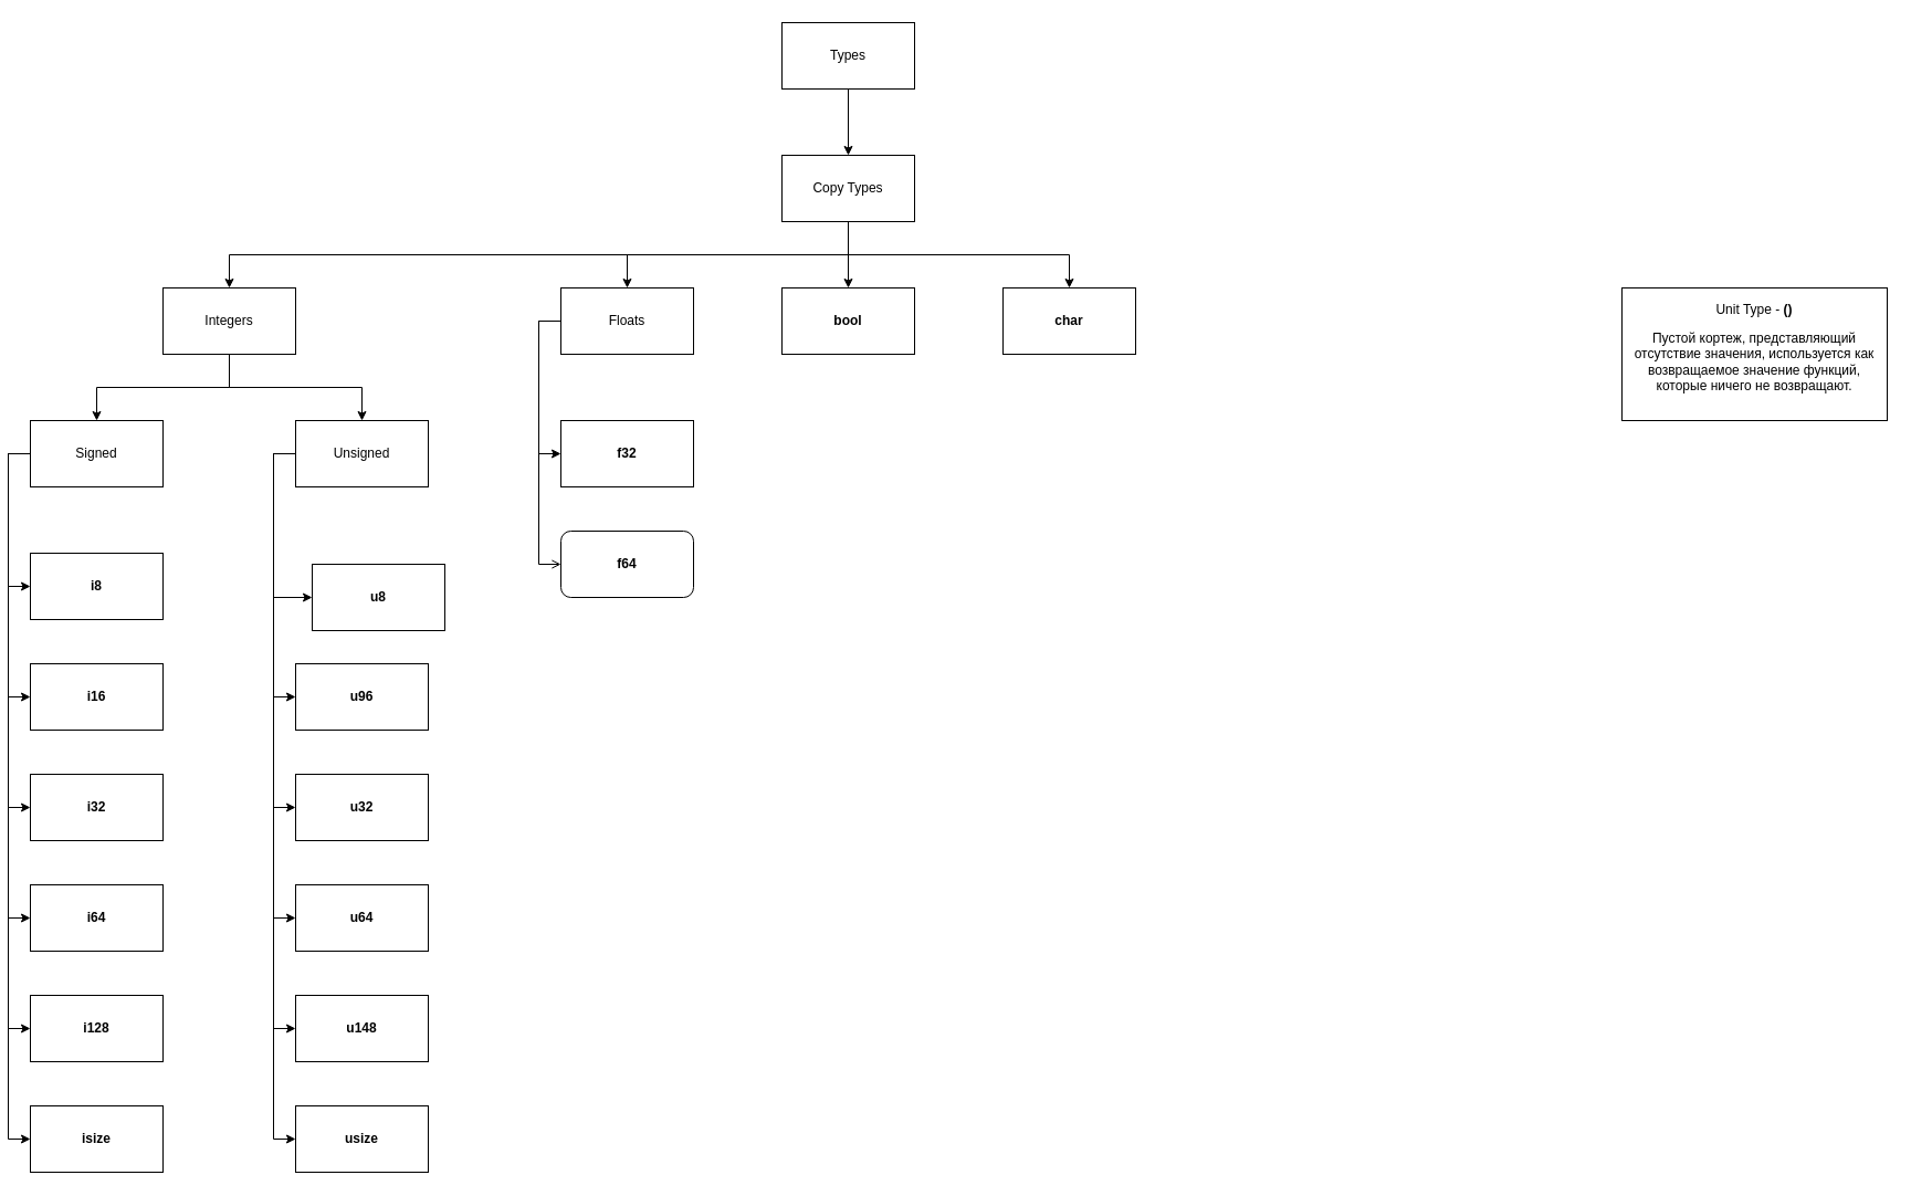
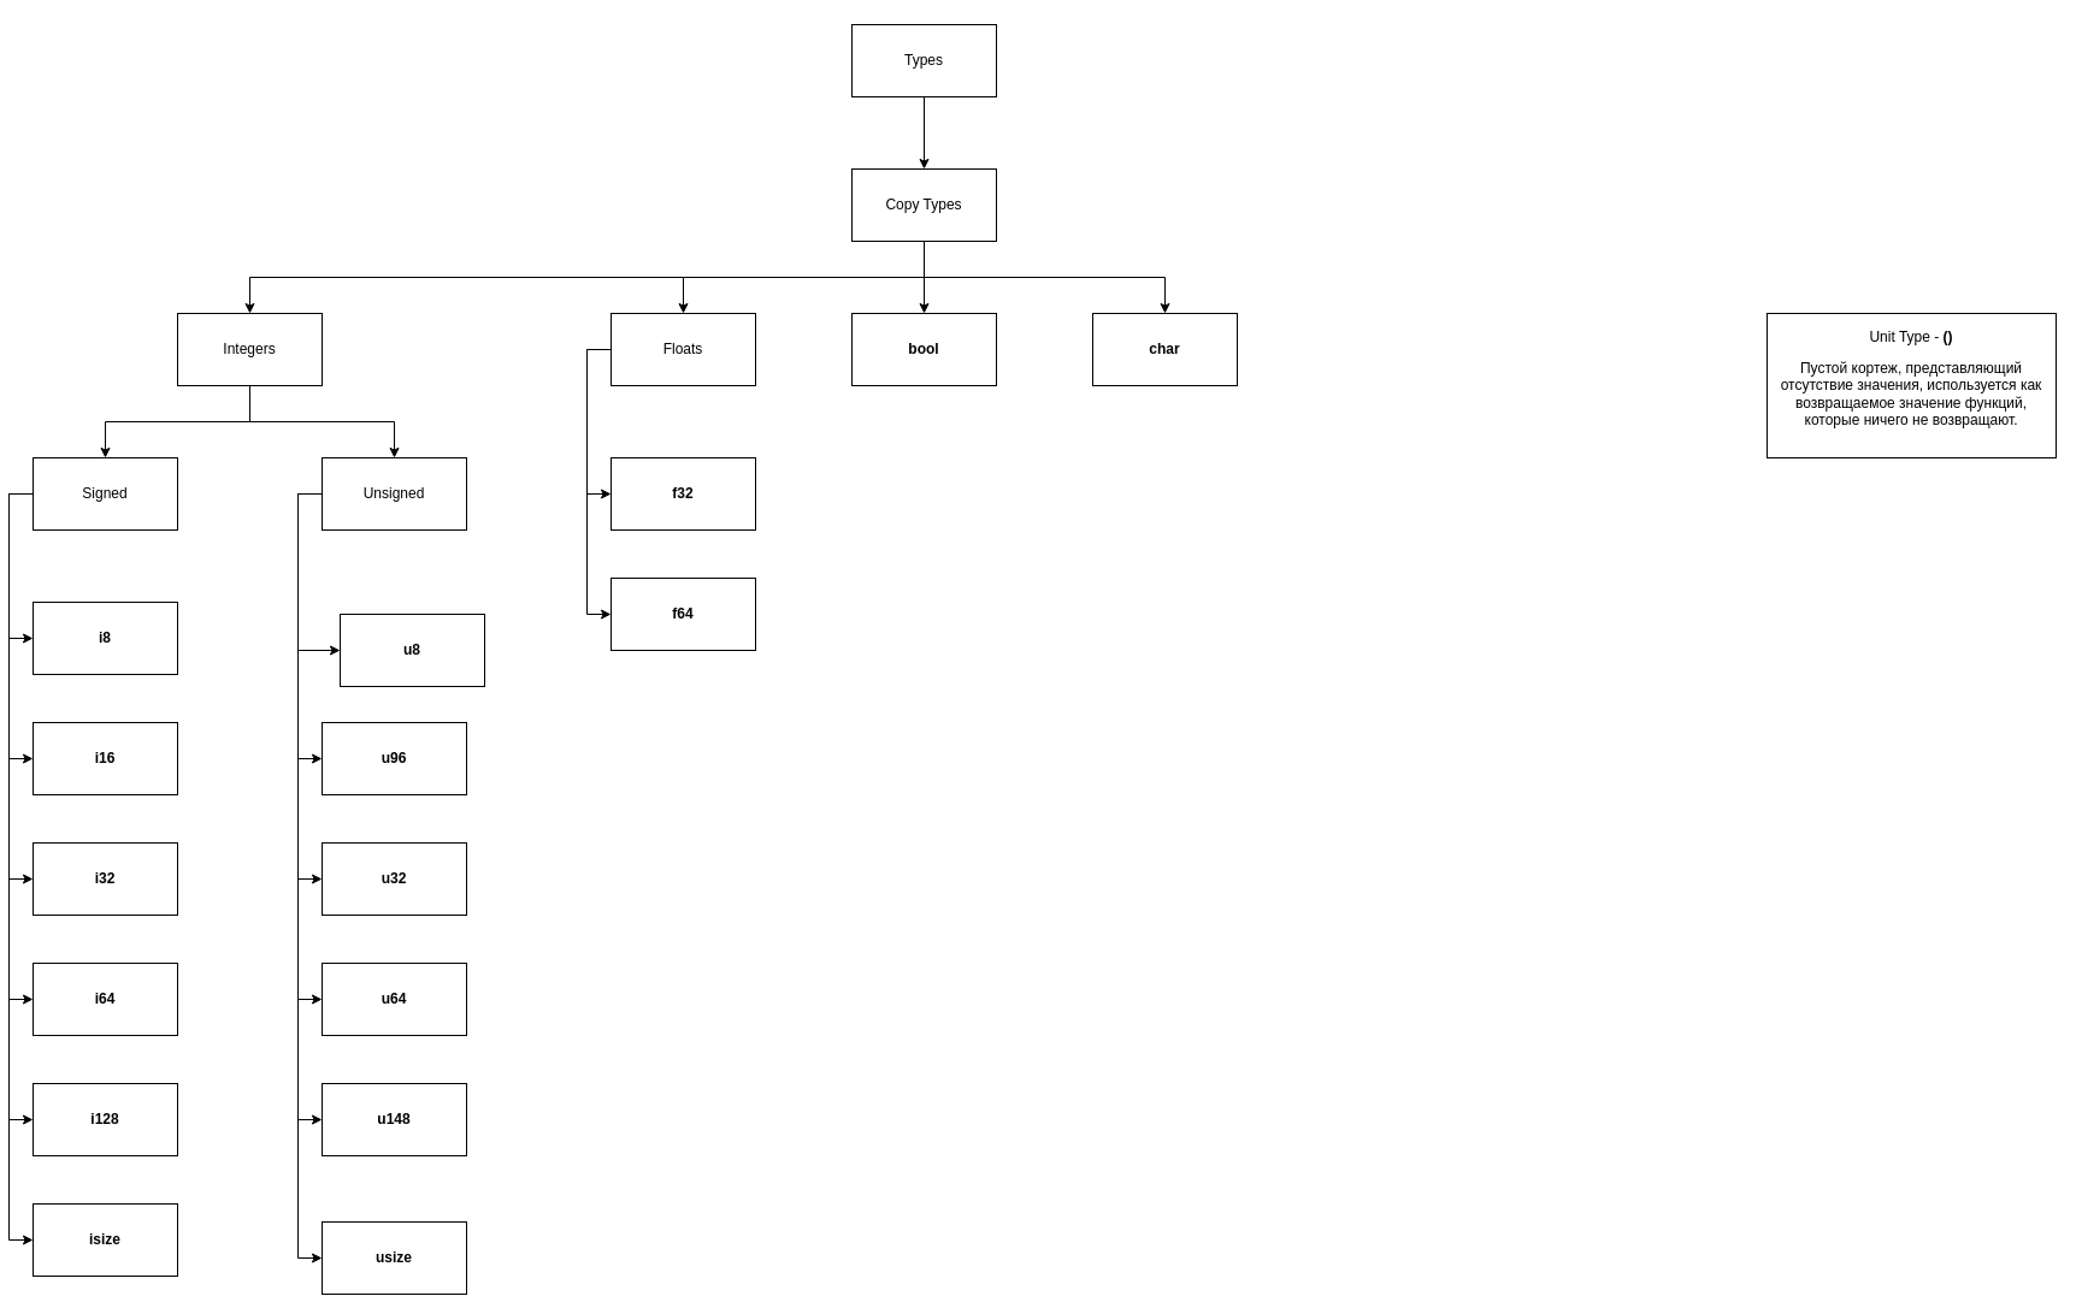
  <mxCell id="0" />
  <mxCell id="1" parent="0" />
  <mxCell id="2" style="edgeStyle=orthogonalEdgeStyle;rounded=0;orthogonalLoop=1;jettySize=auto;html=1;exitX=0.5;exitY=1;exitDx=0;exitDy=0;" edge="1" parent="1" source="3" target="39"><mxGeometry relative="1" as="geometry" /></mxCell>
  <mxCell id="3" value="Types" style="whiteSpace=wrap;html=1;" vertex="1" parent="1"><mxGeometry x="700" y="20" width="120" height="60" as="geometry" /></mxCell>
  <mxCell id="4" style="edgeStyle=orthogonalEdgeStyle;rounded=0;orthogonalLoop=1;jettySize=auto;html=1;exitX=0.5;exitY=1;exitDx=0;exitDy=0;" edge="1" parent="1" source="6" target="17"><mxGeometry relative="1" as="geometry" /></mxCell>
  <mxCell id="5" style="edgeStyle=orthogonalEdgeStyle;rounded=0;orthogonalLoop=1;jettySize=auto;html=1;exitX=0.5;exitY=1;exitDx=0;exitDy=0;" edge="1" parent="1" source="6" target="24"><mxGeometry relative="1" as="geometry" /></mxCell>
  <mxCell id="6" value="Integers" style="whiteSpace=wrap;html=1;" vertex="1" parent="1"><mxGeometry x="140" y="260" width="120" height="60" as="geometry" /></mxCell>
  <mxCell id="7" style="edgeStyle=orthogonalEdgeStyle;rounded=0;orthogonalLoop=1;jettySize=auto;html=1;exitX=0;exitY=0.5;exitDx=0;exitDy=0;entryX=0;entryY=0.5;entryDx=0;entryDy=0;" edge="1" parent="1" source="9" target="42"><mxGeometry relative="1" as="geometry" /></mxCell>
- <mxCell id="8" style="edgeStyle=orthogonalEdgeStyle;rounded=0;orthogonalLoop=1;jettySize=auto;html=1;exitX=0;exitY=0.5;exitDx=0;exitDy=0;entryX=0;entryY=0.5;entryDx=0;entryDy=0;endArrow=open;" edge="1" parent="1" source="9" target="43"><mxGeometry relative="1" as="geometry" /></mxCell>
+ <mxCell id="8" style="edgeStyle=orthogonalEdgeStyle;rounded=0;orthogonalLoop=1;jettySize=auto;html=1;exitX=0;exitY=0.5;exitDx=0;exitDy=0;entryX=0;entryY=0.5;entryDx=0;entryDy=0;" edge="1" parent="1" source="9" target="43"><mxGeometry relative="1" as="geometry" /></mxCell>
  <mxCell id="9" value="Floats" style="whiteSpace=wrap;html=1;" vertex="1" parent="1"><mxGeometry x="500" y="260" width="120" height="60" as="geometry" /></mxCell>
  <mxCell id="10" value="&lt;b&gt;bool&lt;/b&gt;" style="whiteSpace=wrap;html=1;" vertex="1" parent="1"><mxGeometry x="700" y="260" width="120" height="60" as="geometry" /></mxCell>
  <mxCell id="11" style="edgeStyle=orthogonalEdgeStyle;rounded=0;orthogonalLoop=1;jettySize=auto;html=1;exitX=0;exitY=0.5;exitDx=0;exitDy=0;entryX=0;entryY=0.5;entryDx=0;entryDy=0;" edge="1" parent="1" source="17" target="25"><mxGeometry relative="1" as="geometry" /></mxCell>
  <mxCell id="12" style="edgeStyle=orthogonalEdgeStyle;rounded=0;orthogonalLoop=1;jettySize=auto;html=1;exitX=0;exitY=0.5;exitDx=0;exitDy=0;entryX=0;entryY=0.5;entryDx=0;entryDy=0;" edge="1" parent="1" source="17" target="26"><mxGeometry relative="1" as="geometry" /></mxCell>
  <mxCell id="13" style="edgeStyle=orthogonalEdgeStyle;rounded=0;orthogonalLoop=1;jettySize=auto;html=1;exitX=0;exitY=0.5;exitDx=0;exitDy=0;entryX=0;entryY=0.5;entryDx=0;entryDy=0;" edge="1" parent="1" source="17" target="27"><mxGeometry relative="1" as="geometry" /></mxCell>
  <mxCell id="14" style="edgeStyle=orthogonalEdgeStyle;rounded=0;orthogonalLoop=1;jettySize=auto;html=1;exitX=0;exitY=0.5;exitDx=0;exitDy=0;entryX=0;entryY=0.5;entryDx=0;entryDy=0;" edge="1" parent="1" source="17" target="28"><mxGeometry relative="1" as="geometry" /></mxCell>
  <mxCell id="15" style="edgeStyle=orthogonalEdgeStyle;rounded=0;orthogonalLoop=1;jettySize=auto;html=1;exitX=0;exitY=0.5;exitDx=0;exitDy=0;entryX=0;entryY=0.5;entryDx=0;entryDy=0;" edge="1" parent="1" source="17" target="29"><mxGeometry relative="1" as="geometry" /></mxCell>
  <mxCell id="16" style="edgeStyle=orthogonalEdgeStyle;rounded=0;orthogonalLoop=1;jettySize=auto;html=1;exitX=0;exitY=0.5;exitDx=0;exitDy=0;entryX=0;entryY=0.5;entryDx=0;entryDy=0;" edge="1" parent="1" source="17" target="40"><mxGeometry relative="1" as="geometry" /></mxCell>
  <mxCell id="17" value="Signed" style="whiteSpace=wrap;html=1;" vertex="1" parent="1"><mxGeometry x="20" y="380" width="120" height="60" as="geometry" /></mxCell>
  <mxCell id="18" style="edgeStyle=orthogonalEdgeStyle;rounded=0;orthogonalLoop=1;jettySize=auto;html=1;exitX=0;exitY=0.5;exitDx=0;exitDy=0;entryX=0;entryY=0.5;entryDx=0;entryDy=0;" edge="1" parent="1" source="24" target="30"><mxGeometry relative="1" as="geometry" /></mxCell>
  <mxCell id="19" style="edgeStyle=orthogonalEdgeStyle;rounded=0;orthogonalLoop=1;jettySize=auto;html=1;exitX=0;exitY=0.5;exitDx=0;exitDy=0;entryX=0;entryY=0.5;entryDx=0;entryDy=0;" edge="1" parent="1" source="24" target="31"><mxGeometry relative="1" as="geometry" /></mxCell>
  <mxCell id="20" style="edgeStyle=orthogonalEdgeStyle;rounded=0;orthogonalLoop=1;jettySize=auto;html=1;exitX=0;exitY=0.5;exitDx=0;exitDy=0;entryX=0;entryY=0.5;entryDx=0;entryDy=0;" edge="1" parent="1" source="24" target="32"><mxGeometry relative="1" as="geometry" /></mxCell>
  <mxCell id="21" style="edgeStyle=orthogonalEdgeStyle;rounded=0;orthogonalLoop=1;jettySize=auto;html=1;exitX=0;exitY=0.5;exitDx=0;exitDy=0;entryX=0;entryY=0.5;entryDx=0;entryDy=0;" edge="1" parent="1" source="24" target="33"><mxGeometry relative="1" as="geometry" /></mxCell>
  <mxCell id="22" style="edgeStyle=orthogonalEdgeStyle;rounded=0;orthogonalLoop=1;jettySize=auto;html=1;exitX=0;exitY=0.5;exitDx=0;exitDy=0;entryX=0;entryY=0.5;entryDx=0;entryDy=0;" edge="1" parent="1" source="24" target="34"><mxGeometry relative="1" as="geometry" /></mxCell>
  <mxCell id="23" style="edgeStyle=orthogonalEdgeStyle;rounded=0;orthogonalLoop=1;jettySize=auto;html=1;exitX=0;exitY=0.5;exitDx=0;exitDy=0;entryX=0;entryY=0.5;entryDx=0;entryDy=0;" edge="1" parent="1" source="24" target="41"><mxGeometry relative="1" as="geometry" /></mxCell>
  <mxCell id="24" value="Unsigned" style="whiteSpace=wrap;html=1;" vertex="1" parent="1"><mxGeometry x="260" y="380" width="120" height="60" as="geometry" /></mxCell>
  <mxCell id="25" value="&lt;b&gt;i8&lt;/b&gt;" style="whiteSpace=wrap;html=1;" vertex="1" parent="1"><mxGeometry x="20" y="500" width="120" height="60" as="geometry" /></mxCell>
  <mxCell id="26" value="&lt;b&gt;i16&lt;/b&gt;" style="whiteSpace=wrap;html=1;" vertex="1" parent="1"><mxGeometry x="20" y="600" width="120" height="60" as="geometry" /></mxCell>
  <mxCell id="27" value="&lt;b&gt;i32&lt;/b&gt;" style="whiteSpace=wrap;html=1;" vertex="1" parent="1"><mxGeometry x="20" y="700" width="120" height="60" as="geometry" /></mxCell>
  <mxCell id="28" value="&lt;b&gt;i64&lt;/b&gt;" style="whiteSpace=wrap;html=1;" vertex="1" parent="1"><mxGeometry x="20" y="800" width="120" height="60" as="geometry" /></mxCell>
  <mxCell id="29" value="&lt;b&gt;i128&lt;/b&gt;" style="whiteSpace=wrap;html=1;" vertex="1" parent="1"><mxGeometry x="20" y="900" width="120" height="60" as="geometry" /></mxCell>
  <mxCell id="30" value="&lt;b&gt;u8&lt;/b&gt;" style="whiteSpace=wrap;html=1;" vertex="1" parent="1"><mxGeometry x="275" y="510" width="120" height="60" as="geometry" /></mxCell>
  <mxCell id="31" value="&lt;b&gt;u96&lt;/b&gt;" style="whiteSpace=wrap;html=1;" vertex="1" parent="1"><mxGeometry x="260" y="600" width="120" height="60" as="geometry" /></mxCell>
  <mxCell id="32" value="&lt;b&gt;u32&lt;/b&gt;" style="whiteSpace=wrap;html=1;" vertex="1" parent="1"><mxGeometry x="260" y="700" width="120" height="60" as="geometry" /></mxCell>
  <mxCell id="33" value="&lt;b&gt;u64&lt;/b&gt;" style="whiteSpace=wrap;html=1;" vertex="1" parent="1"><mxGeometry x="260" y="800" width="120" height="60" as="geometry" /></mxCell>
  <mxCell id="34" value="&lt;b&gt;u148&lt;/b&gt;" style="whiteSpace=wrap;html=1;" vertex="1" parent="1"><mxGeometry x="260" y="900" width="120" height="60" as="geometry" /></mxCell>
  <mxCell id="35" style="edgeStyle=orthogonalEdgeStyle;rounded=0;orthogonalLoop=1;jettySize=auto;html=1;exitX=0.5;exitY=1;exitDx=0;exitDy=0;entryX=0.5;entryY=0;entryDx=0;entryDy=0;" edge="1" parent="1" source="39" target="10"><mxGeometry relative="1" as="geometry" /></mxCell>
  <mxCell id="36" style="edgeStyle=orthogonalEdgeStyle;rounded=0;orthogonalLoop=1;jettySize=auto;html=1;exitX=0.5;exitY=1;exitDx=0;exitDy=0;" edge="1" parent="1" source="39" target="9"><mxGeometry relative="1" as="geometry" /></mxCell>
  <mxCell id="37" style="edgeStyle=orthogonalEdgeStyle;rounded=0;orthogonalLoop=1;jettySize=auto;html=1;exitX=0.5;exitY=1;exitDx=0;exitDy=0;" edge="1" parent="1" source="39" target="6"><mxGeometry relative="1" as="geometry" /></mxCell>
  <mxCell id="38" style="edgeStyle=orthogonalEdgeStyle;rounded=0;orthogonalLoop=1;jettySize=auto;html=1;exitX=0.5;exitY=1;exitDx=0;exitDy=0;" edge="1" parent="1" source="39" target="44"><mxGeometry relative="1" as="geometry" /></mxCell>
  <mxCell id="39" value="&lt;span style=&quot;white-space-collapse: preserve;&quot; data-src-align=&quot;0:9&quot; class=&quot;aNeGP0gI0B9AV8JaHPyH&quot;&gt;Copy Types&lt;/span&gt;" style="whiteSpace=wrap;html=1;" vertex="1" parent="1"><mxGeometry x="700" y="140" width="120" height="60" as="geometry" /></mxCell>
  <mxCell id="40" value="&lt;b&gt;isize&lt;/b&gt;" style="whiteSpace=wrap;html=1;" vertex="1" parent="1"><mxGeometry x="20" y="1000" width="120" height="60" as="geometry" /></mxCell>
- <mxCell id="41" value="&lt;b&gt;usize&lt;/b&gt;" style="whiteSpace=wrap;html=1;" vertex="1" parent="1"><mxGeometry x="260" y="1000" width="120" height="60" as="geometry" /></mxCell>
+ <mxCell id="41" value="&lt;b&gt;usize&lt;/b&gt;" style="whiteSpace=wrap;html=1;" vertex="1" parent="1"><mxGeometry x="260" y="1015" width="120" height="60" as="geometry" /></mxCell>
  <mxCell id="42" value="&lt;b&gt;f32&lt;/b&gt;" style="whiteSpace=wrap;html=1;" vertex="1" parent="1"><mxGeometry x="500" y="380" width="120" height="60" as="geometry" /></mxCell>
- <mxCell id="43" value="&lt;b&gt;f64&lt;/b&gt;" style="whiteSpace=wrap;html=1;rounded=1;" vertex="1" parent="1"><mxGeometry x="500" y="480" width="120" height="60" as="geometry" /></mxCell>
+ <mxCell id="43" value="&lt;b&gt;f64&lt;/b&gt;" style="whiteSpace=wrap;html=1;" vertex="1" parent="1"><mxGeometry x="500" y="480" width="120" height="60" as="geometry" /></mxCell>
  <mxCell id="44" value="&lt;b&gt;char&lt;/b&gt;" style="whiteSpace=wrap;html=1;" vertex="1" parent="1"><mxGeometry x="900" y="260" width="120" height="60" as="geometry" /></mxCell>
  <mxCell id="45" value="Unit Type - &lt;b&gt;()&lt;/b&gt;&lt;div&gt;&lt;p style=&quot;white-space-collapse: preserve;&quot; dir=&quot;auto&quot;&gt;Пустой кортеж, представляющий отсутствие значения, и&lt;span style=&quot;background-color: transparent; color: light-dark(rgb(0, 0, 0), rgb(255, 255, 255));&quot;&gt;спользуется как возвращаемое значение функций, которые ничего не возвращают.&lt;/span&gt;&lt;/p&gt;&lt;/div&gt;" style="whiteSpace=wrap;html=1;" vertex="1" parent="1"><mxGeometry x="1460" y="260" width="240" height="120" as="geometry" /></mxCell>
